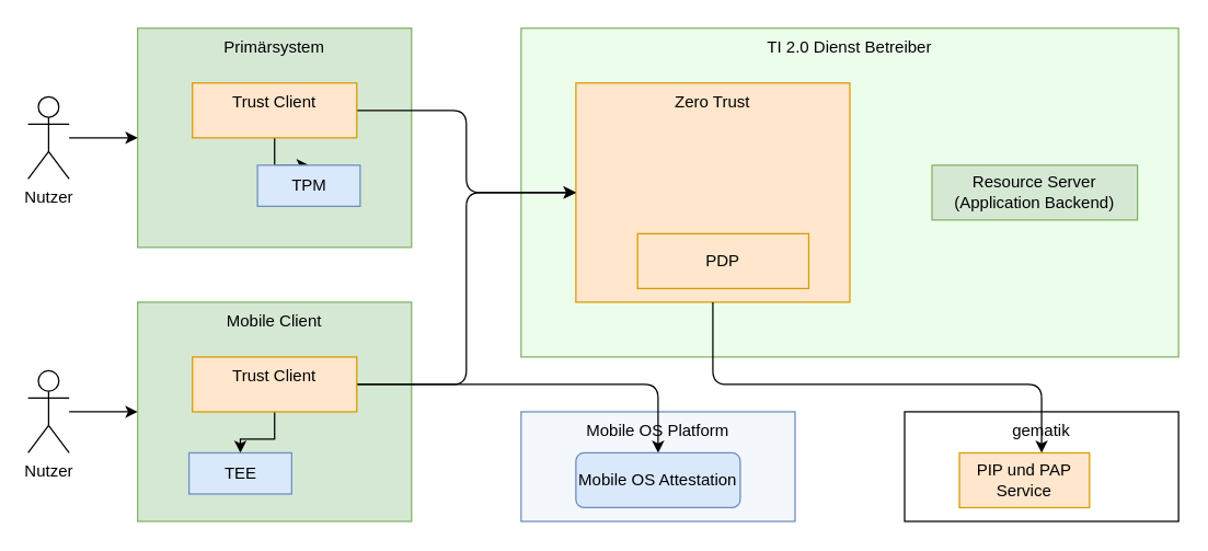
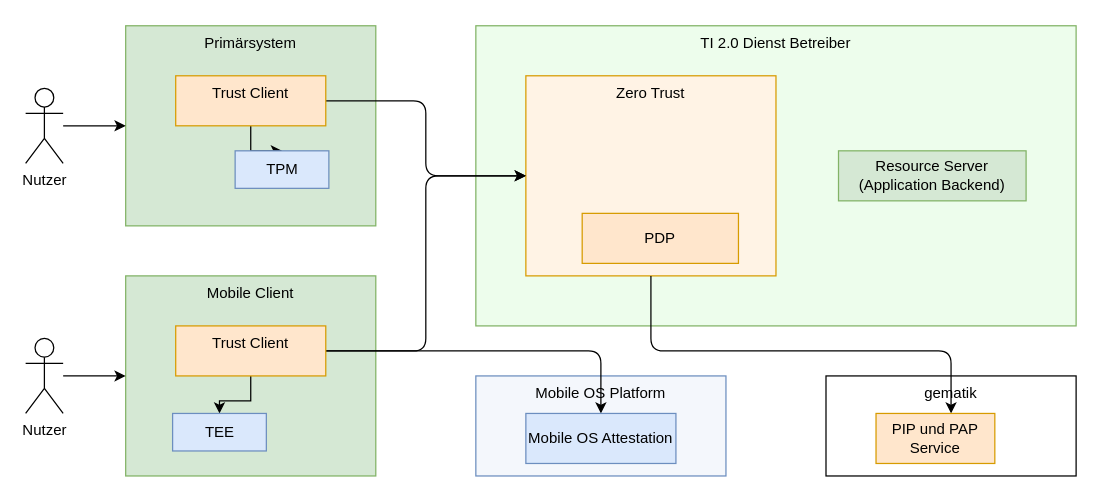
  <mxCell id="0" />
  <mxCell id="1" parent="0" />
  <mxCell id="2" value="Mobile OS Platform" style="rounded=0;whiteSpace=wrap;html=1;align=center;verticalAlign=top;fillColor=#F4F7FC;strokeColor=#6c8ebf;" vertex="1" parent="1"><mxGeometry x="380" y="300" width="200" height="80" as="geometry" /></mxCell>
  <mxCell id="3" value="gematik" style="rounded=0;whiteSpace=wrap;html=1;align=center;verticalAlign=top;" parent="1" vertex="1"><mxGeometry x="660" y="300" width="200" height="80" as="geometry" /></mxCell>
  <mxCell id="4" value="TI 2.0 Dienst Betreiber" style="rounded=0;whiteSpace=wrap;html=1;fillColor=#edfdec;strokeColor=#82b366;align=center;verticalAlign=top;" parent="1" vertex="1"><mxGeometry x="380" y="20" width="480" height="240" as="geometry" /></mxCell>
- <mxCell id="5" value="Zero Trust" style="rounded=0;whiteSpace=wrap;html=1;align=center;verticalAlign=top;fillColor=#ffe6cc;strokeColor=#d79b00;" parent="1" vertex="1"><mxGeometry x="420" y="60" width="200" height="160" as="geometry" /></mxCell>
+ <mxCell id="5" value="Zero Trust" style="rounded=0;whiteSpace=wrap;html=1;align=center;verticalAlign=top;fillColor=#fff3e5;strokeColor=#d79b00;" parent="1" vertex="1"><mxGeometry x="420" y="60" width="200" height="160" as="geometry" /></mxCell>
  <mxCell id="6" style="edgeStyle=orthogonalEdgeStyle;rounded=1;orthogonalLoop=1;jettySize=auto;html=1;curved=0;" edge="1" parent="1" target="12"><mxGeometry relative="1" as="geometry"><mxPoint x="520" y="220" as="sourcePoint" /><Array as="points"><mxPoint x="520" y="280" /><mxPoint x="760" y="280" /></Array></mxGeometry></mxCell>
  <mxCell id="7" value="PDP" style="rounded=0;whiteSpace=wrap;html=1;verticalAlign=middle;fillColor=#ffe6cc;strokeColor=#d79b00;" parent="1" vertex="1"><mxGeometry x="465.04" y="170" width="124.96" height="40" as="geometry" /></mxCell>
- <mxCell id="8" value="&lt;div&gt;Resource Server&lt;/div&gt;&lt;div&gt;(Application Backend)&lt;/div&gt;" style="rounded=0;whiteSpace=wrap;html=1;fillColor=#d5e8d4;strokeColor=#82b366;" parent="1" vertex="1"><mxGeometry x="680" y="120" width="150" height="40" as="geometry" /></mxCell>
+ <mxCell id="8" value="&lt;div&gt;Resource Server&lt;/div&gt;&lt;div&gt;(Application Backend)&lt;/div&gt;" style="rounded=0;whiteSpace=wrap;html=1;fillColor=#d5e8d4;strokeColor=#82b366;" parent="1" vertex="1"><mxGeometry x="670" y="120" width="150" height="40" as="geometry" /></mxCell>
  <mxCell id="9" value="Primärsystem" style="rounded=0;whiteSpace=wrap;html=1;fillColor=#d5e8d4;strokeColor=#82b366;verticalAlign=top;" parent="1" vertex="1"><mxGeometry x="100" y="20" width="200" height="160" as="geometry" /></mxCell>
  <mxCell id="10" style="edgeStyle=orthogonalEdgeStyle;rounded=0;orthogonalLoop=1;jettySize=auto;html=1;entryX=0;entryY=0.5;entryDx=0;entryDy=0;" parent="1" source="11" edge="1"><mxGeometry relative="1" as="geometry"><mxPoint x="100" y="100" as="targetPoint" /></mxGeometry></mxCell>
  <mxCell id="11" value="Nutzer" style="shape=umlActor;verticalLabelPosition=bottom;verticalAlign=top;html=1;outlineConnect=0;" parent="1" vertex="1"><mxGeometry x="20" y="70" width="30" height="60" as="geometry" /></mxCell>
  <mxCell id="12" value="PIP und PAP Service" style="rounded=0;whiteSpace=wrap;html=1;fillColor=#ffe6cc;strokeColor=#d79b00;" parent="1" vertex="1"><mxGeometry x="700" y="330" width="95" height="40" as="geometry" /></mxCell>
  <mxCell id="13" style="edgeStyle=orthogonalEdgeStyle;rounded=1;orthogonalLoop=1;jettySize=auto;html=1;entryX=0;entryY=0.5;entryDx=0;entryDy=0;curved=0;" edge="1" parent="1" source="15" target="5"><mxGeometry relative="1" as="geometry" /></mxCell>
  <mxCell id="14" style="edgeStyle=orthogonalEdgeStyle;rounded=0;orthogonalLoop=1;jettySize=auto;html=1;entryX=0.5;entryY=0;entryDx=0;entryDy=0;" edge="1" parent="1" source="15" target="16"><mxGeometry relative="1" as="geometry" /></mxCell>
  <mxCell id="15" value="Trust Client" style="rounded=0;whiteSpace=wrap;html=1;fillColor=#ffe6cc;strokeColor=#d79b00;verticalAlign=top;" parent="1" vertex="1"><mxGeometry x="140" y="60" width="120" height="40" as="geometry" /></mxCell>
  <mxCell id="16" value="TPM" style="rounded=0;whiteSpace=wrap;html=1;verticalAlign=middle;fillColor=#dae8fc;strokeColor=#6c8ebf;" vertex="1" parent="1"><mxGeometry x="187.52" y="120" width="74.96" height="30" as="geometry" /></mxCell>
  <mxCell id="17" value="Mobile Client" style="rounded=0;whiteSpace=wrap;html=1;fillColor=#d5e8d4;strokeColor=#82b366;verticalAlign=top;" vertex="1" parent="1"><mxGeometry x="100" y="220" width="200" height="160" as="geometry" /></mxCell>
  <mxCell id="18" style="edgeStyle=orthogonalEdgeStyle;rounded=1;orthogonalLoop=1;jettySize=auto;html=1;entryX=0;entryY=0.5;entryDx=0;entryDy=0;curved=0;" edge="1" parent="1" source="21" target="5"><mxGeometry relative="1" as="geometry" /></mxCell>
  <mxCell id="19" style="edgeStyle=orthogonalEdgeStyle;rounded=1;orthogonalLoop=1;jettySize=auto;html=1;entryX=0.5;entryY=0;entryDx=0;entryDy=0;exitX=1;exitY=0.5;exitDx=0;exitDy=0;curved=0;" edge="1" parent="1" source="21" target="24"><mxGeometry relative="1" as="geometry" /></mxCell>
  <mxCell id="20" style="edgeStyle=orthogonalEdgeStyle;rounded=0;orthogonalLoop=1;jettySize=auto;html=1;entryX=0.5;entryY=0;entryDx=0;entryDy=0;" edge="1" parent="1" source="21" target="25"><mxGeometry relative="1" as="geometry" /></mxCell>
  <mxCell id="21" value="Trust Client" style="rounded=0;whiteSpace=wrap;html=1;fillColor=#ffe6cc;strokeColor=#d79b00;verticalAlign=top;" vertex="1" parent="1"><mxGeometry x="140" y="260" width="120" height="40" as="geometry" /></mxCell>
  <mxCell id="22" style="edgeStyle=orthogonalEdgeStyle;rounded=0;orthogonalLoop=1;jettySize=auto;html=1;entryX=0;entryY=0.5;entryDx=0;entryDy=0;" edge="1" parent="1" source="23" target="17"><mxGeometry relative="1" as="geometry" /></mxCell>
  <mxCell id="23" value="Nutzer" style="shape=umlActor;verticalLabelPosition=bottom;verticalAlign=top;html=1;outlineConnect=0;" vertex="1" parent="1"><mxGeometry x="20" y="270" width="30" height="60" as="geometry" /></mxCell>
- <mxCell id="24" value="Mobile OS Attestation" style="whiteSpace=wrap;html=1;verticalAlign=middle;fillColor=#dae8fc;strokeColor=#6c8ebf;rounded=1;" vertex="1" parent="1"><mxGeometry x="420" y="330" width="120" height="40" as="geometry" /></mxCell>
+ <mxCell id="24" value="Mobile OS Attestation" style="rounded=0;whiteSpace=wrap;html=1;verticalAlign=middle;fillColor=#dae8fc;strokeColor=#6c8ebf;" vertex="1" parent="1"><mxGeometry x="420" y="330" width="120" height="40" as="geometry" /></mxCell>
  <mxCell id="25" value="TEE" style="rounded=0;whiteSpace=wrap;html=1;verticalAlign=middle;fillColor=#dae8fc;strokeColor=#6c8ebf;" vertex="1" parent="1"><mxGeometry x="137.52" y="330" width="74.96" height="30" as="geometry" /></mxCell>
